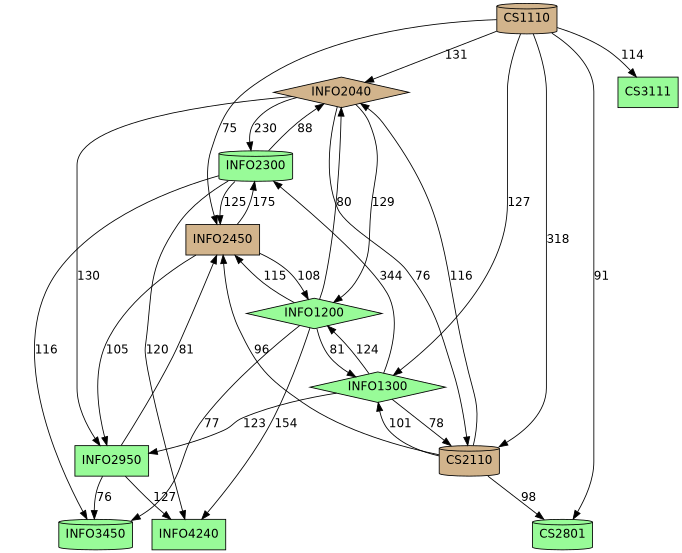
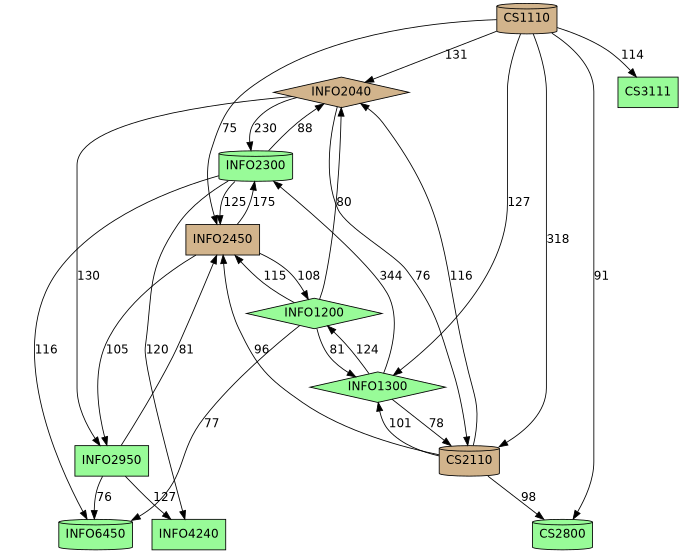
  digraph {
    fontname="DejaVu Sans"
    node [fillcolor=palegreen fontname="DejaVu Sans" shape=cylinder style=filled]
    edge [fontname="DejaVu Sans"]
    n1 [fillcolor=tan label=INFO2040 shape=diamond]
    n2 [label=INFO2300]
    n3 [fillcolor=tan label=CS2110]
    n4 [label=INFO2950 shape=box]
    n5 [label=INFO1200 shape=diamond]
    n6 [fillcolor=tan label=INFO2450 shape=box]
-   INFO3450
+   INFO3450 [label=INFO6450]
    INFO4240 [shape=box]
-   CS2800 [label=CS2801]
+   CS2800
    n10 [label=INFO1300 shape=diamond]
    CS1110 [fillcolor=tan]
    n12 [label=CS3111 shape=box]
    n1 -> n2 [label=230]
    n1 -> n3 [label=76]
    n1 -> n4 [label=130]
-   n1 -> n5 [label=129]
    n2 -> n1 [label=88]
    n2 -> n6 [label=125]
    n2 -> INFO3450 [label=116]
    n2 -> INFO4240 [label=120]
    n3 -> n1 [label=116]
    n3 -> n6 [label=96]
    n3 -> CS2800 [label=98]
    n3 -> n10 [label=101]
    n4 -> n6 [label=81]
    n4 -> INFO3450 [label=76]
    n4 -> INFO4240 [label=127]
    n5 -> n1 [label=80]
    n5 -> n6 [label=115]
    n5 -> INFO3450 [label=77]
-   n5 -> INFO4240 [label=154]
    n5 -> n10 [label=81]
    n6 -> n2 [label=175]
    n6 -> n4 [label=105]
    n6 -> n5 [label=108]
    n10 -> n2 [label=344]
    n10 -> n3 [label=78]
-   n10 -> n4 [label=123]
    n10 -> n5 [label=124]
    CS1110 -> n1 [label=131]
    CS1110 -> n3 [label=318]
    CS1110 -> n6 [label=75]
    CS1110 -> CS2800 [label=91]
    CS1110 -> n10 [label=127]
    CS1110 -> n12 [label=114]
  }
